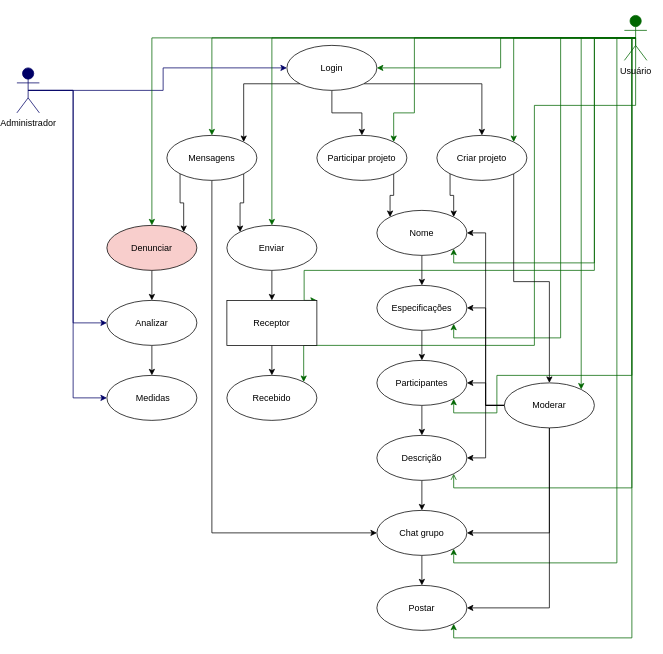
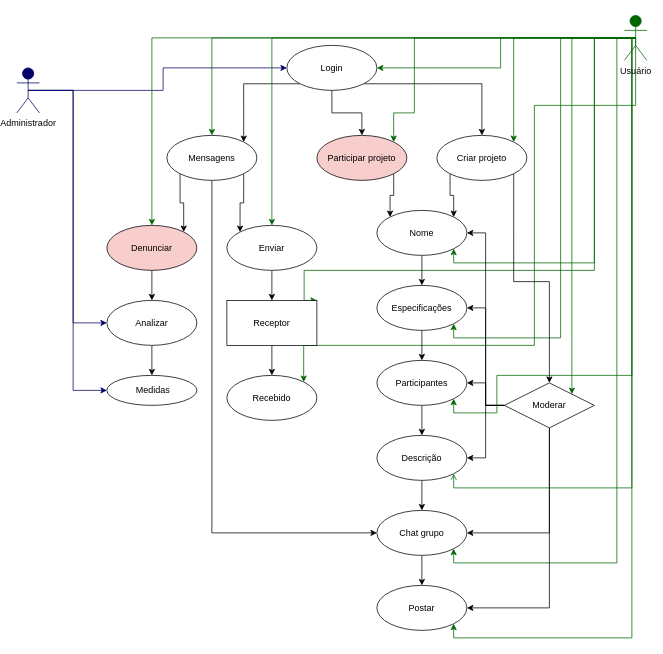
  <mxCell id="0" />
  <mxCell id="1" parent="0" />
  <mxCell id="2" style="edgeStyle=orthogonalEdgeStyle;rounded=0;orthogonalLoop=1;jettySize=auto;html=1;exitX=0;exitY=1;exitDx=0;exitDy=0;entryX=1;entryY=0;entryDx=0;entryDy=0;" edge="1" parent="1" source="5" target="34"><mxGeometry relative="1" as="geometry" /></mxCell>
  <mxCell id="3" style="edgeStyle=orthogonalEdgeStyle;rounded=0;orthogonalLoop=1;jettySize=auto;html=1;exitX=1;exitY=1;exitDx=0;exitDy=0;entryX=0.5;entryY=0;entryDx=0;entryDy=0;" edge="1" parent="1" source="5" target="28"><mxGeometry relative="1" as="geometry" /></mxCell>
  <mxCell id="4" style="edgeStyle=orthogonalEdgeStyle;rounded=0;orthogonalLoop=1;jettySize=auto;html=1;exitX=0.5;exitY=1;exitDx=0;exitDy=0;" edge="1" parent="1" source="5" target="30"><mxGeometry relative="1" as="geometry" /></mxCell>
  <mxCell id="5" value="Login" style="ellipse;whiteSpace=wrap;html=1;" parent="1" vertex="1"><mxGeometry x="380" y="60" width="120" height="60" as="geometry" /></mxCell>
  <mxCell id="6" style="edgeStyle=orthogonalEdgeStyle;rounded=0;orthogonalLoop=1;jettySize=auto;html=1;exitX=0.5;exitY=0.5;exitDx=0;exitDy=0;exitPerimeter=0;entryX=0;entryY=0.5;entryDx=0;entryDy=0;strokeColor=#000066;" parent="1" source="9" target="41" edge="1"><mxGeometry relative="1" as="geometry" /></mxCell>
  <mxCell id="7" style="edgeStyle=orthogonalEdgeStyle;rounded=0;orthogonalLoop=1;jettySize=auto;html=1;exitX=0.5;exitY=0.5;exitDx=0;exitDy=0;exitPerimeter=0;entryX=0;entryY=0.5;entryDx=0;entryDy=0;strokeColor=#000066;" parent="1" source="9" target="40" edge="1"><mxGeometry relative="1" as="geometry" /></mxCell>
  <mxCell id="8" style="edgeStyle=orthogonalEdgeStyle;rounded=0;orthogonalLoop=1;jettySize=auto;html=1;exitX=0.5;exitY=0.5;exitDx=0;exitDy=0;exitPerimeter=0;entryX=0;entryY=0.5;entryDx=0;entryDy=0;strokeColor=#000066;" parent="1" source="9" target="5" edge="1"><mxGeometry relative="1" as="geometry" /></mxCell>
  <mxCell id="9" value="Administrador&lt;br&gt;" style="shape=umlActor;verticalLabelPosition=bottom;verticalAlign=top;html=1;outlineConnect=0;strokeColor=#000066;fillColor=#000066;" parent="1" vertex="1"><mxGeometry y="90" width="30" height="60" as="geometry" x="20" /></mxCell>
  <mxCell id="10" style="edgeStyle=orthogonalEdgeStyle;rounded=0;orthogonalLoop=1;jettySize=auto;html=1;exitX=0.5;exitY=0.5;exitDx=0;exitDy=0;exitPerimeter=0;entryX=1;entryY=0.5;entryDx=0;entryDy=0;fillColor=#11FF00;strokeColor=#006600;" parent="1" source="25" target="5" edge="1"><mxGeometry relative="1" as="geometry" /></mxCell>
  <mxCell id="11" style="edgeStyle=orthogonalEdgeStyle;rounded=0;orthogonalLoop=1;jettySize=auto;html=1;exitX=0.5;exitY=0.5;exitDx=0;exitDy=0;exitPerimeter=0;entryX=1;entryY=0;entryDx=0;entryDy=0;strokeColor=#006600;" parent="1" source="25" target="28" edge="1"><mxGeometry relative="1" as="geometry" /></mxCell>
  <mxCell id="12" style="edgeStyle=orthogonalEdgeStyle;rounded=0;orthogonalLoop=1;jettySize=auto;html=1;exitX=0.5;exitY=0.5;exitDx=0;exitDy=0;exitPerimeter=0;entryX=1;entryY=0;entryDx=0;entryDy=0;strokeColor=#006600;" parent="1" source="25" target="30" edge="1"><mxGeometry relative="1" as="geometry"><Array as="points"><mxPoint x="550" y="50" /><mxPoint x="550" y="150" /><mxPoint x="523" y="150" /></Array></mxGeometry></mxCell>
  <mxCell id="13" style="edgeStyle=orthogonalEdgeStyle;rounded=0;orthogonalLoop=1;jettySize=auto;html=1;exitX=0.5;exitY=0.5;exitDx=0;exitDy=0;exitPerimeter=0;entryX=0.5;entryY=0;entryDx=0;entryDy=0;strokeColor=#006600;" parent="1" source="25" target="34" edge="1"><mxGeometry relative="1" as="geometry" /></mxCell>
  <mxCell id="14" style="edgeStyle=orthogonalEdgeStyle;rounded=0;orthogonalLoop=1;jettySize=auto;html=1;exitX=0.5;exitY=0.5;exitDx=0;exitDy=0;exitPerimeter=0;entryX=0.5;entryY=0;entryDx=0;entryDy=0;strokeColor=#006600;" parent="1" source="25" target="36" edge="1"><mxGeometry relative="1" as="geometry" /></mxCell>
  <mxCell id="15" style="edgeStyle=orthogonalEdgeStyle;rounded=0;orthogonalLoop=1;jettySize=auto;html=1;exitX=0.5;exitY=0.5;exitDx=0;exitDy=0;exitPerimeter=0;entryX=0.5;entryY=0;entryDx=0;entryDy=0;strokeColor=#006600;" parent="1" source="25" target="38" edge="1"><mxGeometry relative="1" as="geometry" /></mxCell>
  <mxCell id="16" style="edgeStyle=orthogonalEdgeStyle;rounded=0;orthogonalLoop=1;jettySize=auto;html=1;exitX=0.5;exitY=0.5;exitDx=0;exitDy=0;exitPerimeter=0;entryX=1;entryY=0;entryDx=0;entryDy=0;strokeColor=#006600;" parent="1" source="25" target="43" edge="1"><mxGeometry relative="1" as="geometry"><Array as="points"><mxPoint x="790" y="50" /><mxPoint x="790" y="360" /><mxPoint x="403" y="360" /></Array></mxGeometry></mxCell>
  <mxCell id="17" style="edgeStyle=orthogonalEdgeStyle;rounded=0;orthogonalLoop=1;jettySize=auto;html=1;exitX=0.5;exitY=0.5;exitDx=0;exitDy=0;exitPerimeter=0;entryX=1;entryY=0;entryDx=0;entryDy=0;strokeColor=#006600;" parent="1" source="25" target="44" edge="1"><mxGeometry relative="1" as="geometry"><Array as="points"><mxPoint x="845" y="140" /><mxPoint x="710" y="140" /><mxPoint x="710" y="460" /><mxPoint x="403" y="460" /></Array></mxGeometry></mxCell>
  <mxCell id="18" style="edgeStyle=orthogonalEdgeStyle;rounded=0;orthogonalLoop=1;jettySize=auto;html=1;exitX=0.5;exitY=0.5;exitDx=0;exitDy=0;exitPerimeter=0;entryX=1;entryY=1;entryDx=0;entryDy=0;strokeColor=#006600;" parent="1" source="25" target="46" edge="1"><mxGeometry relative="1" as="geometry"><Array as="points"><mxPoint x="790" y="50" /><mxPoint x="790" y="350" /><mxPoint x="603" y="350" /></Array></mxGeometry></mxCell>
  <mxCell id="19" style="edgeStyle=orthogonalEdgeStyle;rounded=0;orthogonalLoop=1;jettySize=auto;html=1;exitX=0.5;exitY=0.5;exitDx=0;exitDy=0;exitPerimeter=0;entryX=1;entryY=1;entryDx=0;entryDy=0;strokeColor=#006600;" parent="1" source="25" target="48" edge="1"><mxGeometry relative="1" as="geometry"><Array as="points"><mxPoint x="745" y="50" /><mxPoint x="745" y="450" /><mxPoint x="603" y="450" /></Array></mxGeometry></mxCell>
  <mxCell id="20" style="edgeStyle=orthogonalEdgeStyle;rounded=0;orthogonalLoop=1;jettySize=auto;html=1;exitX=0.5;exitY=0.5;exitDx=0;exitDy=0;exitPerimeter=0;entryX=1;entryY=1;entryDx=0;entryDy=0;strokeColor=#006600;" parent="1" source="25" target="50" edge="1"><mxGeometry relative="1" as="geometry"><Array as="points"><mxPoint x="840" y="50" /><mxPoint x="840" y="500" /><mxPoint x="660" y="500" /><mxPoint x="660" y="550" /><mxPoint x="603" y="550" /></Array></mxGeometry></mxCell>
  <mxCell id="21" style="edgeStyle=orthogonalEdgeStyle;rounded=0;orthogonalLoop=1;jettySize=auto;html=1;exitX=0.5;exitY=0.5;exitDx=0;exitDy=0;exitPerimeter=0;entryX=1;entryY=1;entryDx=0;entryDy=0;strokeColor=#006600;" parent="1" source="25" target="62" edge="1"><mxGeometry relative="1" as="geometry"><Array as="points"><mxPoint x="840" y="50" /><mxPoint x="840" y="850" /><mxPoint x="603" y="850" /></Array></mxGeometry></mxCell>
  <mxCell id="22" style="edgeStyle=orthogonalEdgeStyle;rounded=0;orthogonalLoop=1;jettySize=auto;html=1;exitX=0.5;exitY=0.5;exitDx=0;exitDy=0;exitPerimeter=0;entryX=1;entryY=0;entryDx=0;entryDy=0;strokeColor=#006600;" parent="1" source="25" target="61" edge="1"><mxGeometry relative="1" as="geometry" /></mxCell>
  <mxCell id="23" style="edgeStyle=orthogonalEdgeStyle;rounded=0;orthogonalLoop=1;jettySize=auto;html=1;exitX=0.5;exitY=0.5;exitDx=0;exitDy=0;exitPerimeter=0;entryX=1;entryY=1;entryDx=0;entryDy=0;strokeColor=#006600;endArrow=open;" parent="1" source="25" target="52" edge="1"><mxGeometry relative="1" as="geometry"><Array as="points"><mxPoint x="840" y="50" /><mxPoint x="840" y="650" /><mxPoint x="603" y="650" /></Array></mxGeometry></mxCell>
  <mxCell id="24" style="edgeStyle=orthogonalEdgeStyle;rounded=0;orthogonalLoop=1;jettySize=auto;html=1;exitX=0.5;exitY=0.5;exitDx=0;exitDy=0;exitPerimeter=0;entryX=1;entryY=1;entryDx=0;entryDy=0;strokeColor=#006600;" parent="1" source="25" target="54" edge="1"><mxGeometry relative="1" as="geometry"><Array as="points"><mxPoint x="820" y="50" /><mxPoint x="820" y="750" /><mxPoint x="603" y="750" /></Array></mxGeometry></mxCell>
  <mxCell id="25" value="Usuário" style="shape=umlActor;verticalLabelPosition=bottom;verticalAlign=top;html=1;outlineConnect=0;fillColor=#006600;strokeColor=#006600;" parent="1" vertex="1"><mxGeometry x="830" y="20" width="30" height="60" as="geometry" /></mxCell>
  <mxCell id="26" style="edgeStyle=orthogonalEdgeStyle;rounded=0;orthogonalLoop=1;jettySize=auto;html=1;exitX=0;exitY=1;exitDx=0;exitDy=0;entryX=1;entryY=0;entryDx=0;entryDy=0;" parent="1" source="28" target="46" edge="1"><mxGeometry relative="1" as="geometry" /></mxCell>
  <mxCell id="27" style="edgeStyle=orthogonalEdgeStyle;rounded=0;orthogonalLoop=1;jettySize=auto;html=1;exitX=1;exitY=1;exitDx=0;exitDy=0;entryX=0.5;entryY=0;entryDx=0;entryDy=0;" parent="1" source="28" target="61" edge="1"><mxGeometry relative="1" as="geometry" /></mxCell>
  <mxCell id="28" value="Criar projeto" style="ellipse;whiteSpace=wrap;html=1;" parent="1" vertex="1"><mxGeometry x="580" y="180" width="120" height="60" as="geometry" /></mxCell>
  <mxCell id="29" style="edgeStyle=orthogonalEdgeStyle;rounded=0;orthogonalLoop=1;jettySize=auto;html=1;exitX=1;exitY=1;exitDx=0;exitDy=0;entryX=0;entryY=0;entryDx=0;entryDy=0;" parent="1" source="30" target="46" edge="1"><mxGeometry relative="1" as="geometry" /></mxCell>
- <mxCell id="30" value="Participar projeto" style="ellipse;whiteSpace=wrap;html=1;" parent="1" vertex="1"><mxGeometry x="420" y="180" width="120" height="60" as="geometry" /></mxCell>
+ <mxCell id="30" value="Participar projeto" style="ellipse;whiteSpace=wrap;html=1;fillColor=#f8cecc;" parent="1" vertex="1"><mxGeometry x="420" y="180" width="120" height="60" as="geometry" /></mxCell>
  <mxCell id="31" style="edgeStyle=orthogonalEdgeStyle;rounded=0;orthogonalLoop=1;jettySize=auto;html=1;exitX=0;exitY=1;exitDx=0;exitDy=0;entryX=1;entryY=0;entryDx=0;entryDy=0;" parent="1" source="34" target="36" edge="1"><mxGeometry relative="1" as="geometry" /></mxCell>
  <mxCell id="32" style="edgeStyle=orthogonalEdgeStyle;rounded=0;orthogonalLoop=1;jettySize=auto;html=1;exitX=1;exitY=1;exitDx=0;exitDy=0;entryX=0;entryY=0;entryDx=0;entryDy=0;" parent="1" source="34" target="38" edge="1"><mxGeometry relative="1" as="geometry" /></mxCell>
  <mxCell id="33" style="edgeStyle=orthogonalEdgeStyle;rounded=0;orthogonalLoop=1;jettySize=auto;html=1;exitX=0.5;exitY=1;exitDx=0;exitDy=0;entryX=0;entryY=0.5;entryDx=0;entryDy=0;" parent="1" source="34" target="54" edge="1"><mxGeometry relative="1" as="geometry" /></mxCell>
  <mxCell id="34" value="Mensagens" style="ellipse;whiteSpace=wrap;html=1;" parent="1" vertex="1"><mxGeometry x="220" y="180" width="120" height="60" as="geometry" /></mxCell>
  <mxCell id="35" style="edgeStyle=orthogonalEdgeStyle;rounded=0;orthogonalLoop=1;jettySize=auto;html=1;exitX=0.5;exitY=1;exitDx=0;exitDy=0;entryX=0.5;entryY=0;entryDx=0;entryDy=0;" parent="1" source="36" target="40" edge="1"><mxGeometry relative="1" as="geometry" /></mxCell>
  <mxCell id="36" value="Denunciar" style="ellipse;whiteSpace=wrap;html=1;fillColor=#f8cecc;" parent="1" vertex="1"><mxGeometry x="140" y="300" width="120" height="60" as="geometry" /></mxCell>
  <mxCell id="37" style="edgeStyle=orthogonalEdgeStyle;rounded=0;orthogonalLoop=1;jettySize=auto;html=1;exitX=0.5;exitY=1;exitDx=0;exitDy=0;" parent="1" source="38" target="43" edge="1"><mxGeometry relative="1" as="geometry" /></mxCell>
  <mxCell id="38" value="Enviar" style="ellipse;whiteSpace=wrap;html=1;" parent="1" vertex="1"><mxGeometry x="300" y="300" width="120" height="60" as="geometry" /></mxCell>
  <mxCell id="39" style="edgeStyle=orthogonalEdgeStyle;rounded=0;orthogonalLoop=1;jettySize=auto;html=1;exitX=0.5;exitY=1;exitDx=0;exitDy=0;entryX=0.5;entryY=0;entryDx=0;entryDy=0;" parent="1" source="40" target="41" edge="1"><mxGeometry relative="1" as="geometry" /></mxCell>
  <mxCell id="40" value="Analizar" style="ellipse;whiteSpace=wrap;html=1;" parent="1" vertex="1"><mxGeometry x="140" y="400" width="120" height="60" as="geometry" /></mxCell>
- <mxCell id="41" value="&amp;nbsp;Medidas" style="ellipse;whiteSpace=wrap;html=1;" parent="1" vertex="1"><mxGeometry x="140" y="500" width="120" height="60" as="geometry" /></mxCell>
+ <mxCell id="41" value="&amp;nbsp;Medidas" style="ellipse;whiteSpace=wrap;html=1;" parent="1" vertex="1"><mxGeometry x="140" y="500" width="120" height="40" as="geometry" /></mxCell>
  <mxCell id="42" style="edgeStyle=orthogonalEdgeStyle;rounded=0;orthogonalLoop=1;jettySize=auto;html=1;exitX=0.5;exitY=1;exitDx=0;exitDy=0;entryX=0.5;entryY=0;entryDx=0;entryDy=0;" parent="1" source="43" target="44" edge="1"><mxGeometry relative="1" as="geometry" /></mxCell>
  <mxCell id="43" value="Receptor" style="whiteSpace=wrap;html=1;rounded=0;" parent="1" vertex="1"><mxGeometry x="300" y="400" width="120" height="60" as="geometry" /></mxCell>
  <mxCell id="44" value="Recebido" style="ellipse;whiteSpace=wrap;html=1;" parent="1" vertex="1"><mxGeometry x="300" y="500" width="120" height="60" as="geometry" /></mxCell>
  <mxCell id="45" style="edgeStyle=orthogonalEdgeStyle;rounded=0;orthogonalLoop=1;jettySize=auto;html=1;exitX=0.5;exitY=1;exitDx=0;exitDy=0;entryX=0.5;entryY=0;entryDx=0;entryDy=0;" parent="1" source="46" target="48" edge="1"><mxGeometry relative="1" as="geometry" /></mxCell>
  <mxCell id="46" value="Nome" style="ellipse;whiteSpace=wrap;html=1;" parent="1" vertex="1"><mxGeometry x="500" y="280" width="120" height="60" as="geometry" /></mxCell>
  <mxCell id="47" style="edgeStyle=orthogonalEdgeStyle;rounded=0;orthogonalLoop=1;jettySize=auto;html=1;exitX=0.5;exitY=1;exitDx=0;exitDy=0;entryX=0.5;entryY=0;entryDx=0;entryDy=0;" parent="1" source="48" target="50" edge="1"><mxGeometry relative="1" as="geometry" /></mxCell>
  <mxCell id="48" value="Especificações" style="ellipse;whiteSpace=wrap;html=1;" parent="1" vertex="1"><mxGeometry x="500" y="380" width="120" height="60" as="geometry" /></mxCell>
  <mxCell id="49" style="edgeStyle=orthogonalEdgeStyle;rounded=0;orthogonalLoop=1;jettySize=auto;html=1;exitX=0.5;exitY=1;exitDx=0;exitDy=0;entryX=0.5;entryY=0;entryDx=0;entryDy=0;" parent="1" source="50" target="52" edge="1"><mxGeometry relative="1" as="geometry" /></mxCell>
  <mxCell id="50" value="Participantes" style="ellipse;whiteSpace=wrap;html=1;" parent="1" vertex="1"><mxGeometry x="500" y="480" width="120" height="60" as="geometry" /></mxCell>
  <mxCell id="51" style="edgeStyle=orthogonalEdgeStyle;rounded=0;orthogonalLoop=1;jettySize=auto;html=1;exitX=0.5;exitY=1;exitDx=0;exitDy=0;entryX=0.5;entryY=0;entryDx=0;entryDy=0;" parent="1" source="52" target="54" edge="1"><mxGeometry relative="1" as="geometry" /></mxCell>
  <mxCell id="52" value="Descrição" style="ellipse;whiteSpace=wrap;html=1;" parent="1" vertex="1"><mxGeometry x="500" y="580" width="120" height="60" as="geometry" /></mxCell>
  <mxCell id="53" style="edgeStyle=orthogonalEdgeStyle;rounded=0;orthogonalLoop=1;jettySize=auto;html=1;exitX=0.5;exitY=1;exitDx=0;exitDy=0;entryX=0.5;entryY=0;entryDx=0;entryDy=0;" parent="1" source="54" target="62" edge="1"><mxGeometry relative="1" as="geometry" /></mxCell>
  <mxCell id="54" value="Chat grupo" style="ellipse;whiteSpace=wrap;html=1;" parent="1" vertex="1"><mxGeometry x="500" y="680" width="120" height="60" as="geometry" /></mxCell>
  <mxCell id="55" style="edgeStyle=orthogonalEdgeStyle;rounded=0;orthogonalLoop=1;jettySize=auto;html=1;exitX=0.5;exitY=1;exitDx=0;exitDy=0;entryX=1;entryY=0.5;entryDx=0;entryDy=0;" parent="1" source="61" target="54" edge="1"><mxGeometry relative="1" as="geometry" /></mxCell>
  <mxCell id="56" style="edgeStyle=orthogonalEdgeStyle;rounded=0;orthogonalLoop=1;jettySize=auto;html=1;exitX=0;exitY=0.5;exitDx=0;exitDy=0;entryX=1;entryY=0.5;entryDx=0;entryDy=0;" parent="1" source="61" target="52" edge="1"><mxGeometry relative="1" as="geometry" /></mxCell>
  <mxCell id="57" style="edgeStyle=orthogonalEdgeStyle;rounded=0;orthogonalLoop=1;jettySize=auto;html=1;exitX=0;exitY=0.5;exitDx=0;exitDy=0;entryX=1;entryY=0.5;entryDx=0;entryDy=0;" parent="1" source="61" target="50" edge="1"><mxGeometry relative="1" as="geometry" /></mxCell>
  <mxCell id="58" style="edgeStyle=orthogonalEdgeStyle;rounded=0;orthogonalLoop=1;jettySize=auto;html=1;exitX=0;exitY=0.5;exitDx=0;exitDy=0;entryX=1;entryY=0.5;entryDx=0;entryDy=0;" parent="1" source="61" target="48" edge="1"><mxGeometry relative="1" as="geometry" /></mxCell>
  <mxCell id="59" style="edgeStyle=orthogonalEdgeStyle;rounded=0;orthogonalLoop=1;jettySize=auto;html=1;exitX=0.5;exitY=1;exitDx=0;exitDy=0;entryX=1;entryY=0.5;entryDx=0;entryDy=0;" parent="1" source="61" target="62" edge="1"><mxGeometry relative="1" as="geometry" /></mxCell>
  <mxCell id="60" style="edgeStyle=orthogonalEdgeStyle;rounded=0;orthogonalLoop=1;jettySize=auto;html=1;exitX=0;exitY=0.5;exitDx=0;exitDy=0;entryX=1;entryY=0.5;entryDx=0;entryDy=0;" parent="1" source="61" target="46" edge="1"><mxGeometry relative="1" as="geometry" /></mxCell>
- <mxCell id="61" value="Moderar" style="ellipse;whiteSpace=wrap;html=1;" parent="1" vertex="1"><mxGeometry x="670" y="510" width="120" height="60" as="geometry" /></mxCell>
+ <mxCell id="61" value="Moderar" style="rhombus;whiteSpace=wrap;html=1;" parent="1" vertex="1"><mxGeometry x="670" y="510" width="120" height="60" as="geometry" /></mxCell>
  <mxCell id="62" value="Postar" style="ellipse;whiteSpace=wrap;html=1;" parent="1" vertex="1"><mxGeometry x="500" y="780" width="120" height="60" as="geometry" /></mxCell>
